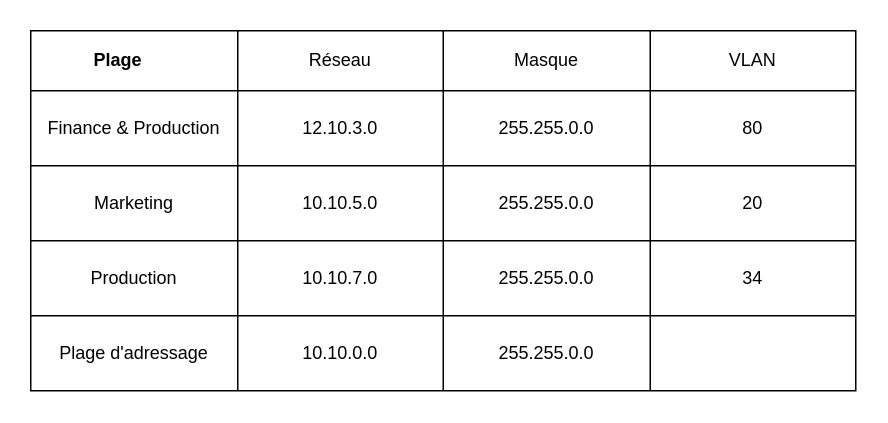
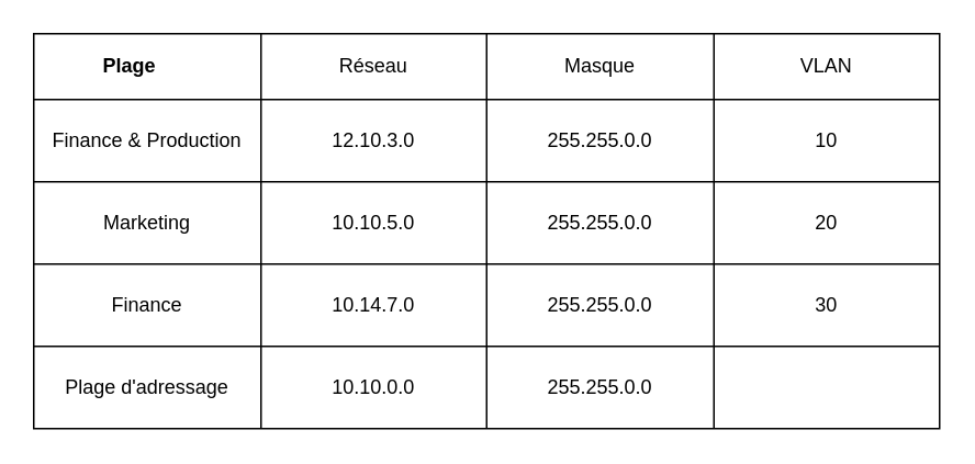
  <mxCell id="0" />
  <mxCell id="1" parent="0" />
  <mxCell id="2" value="" style="shape=table;startSize=0;container=1;collapsible=0;childLayout=tableLayout;" vertex="1" parent="1"><mxGeometry x="20" y="20" width="550" height="240" as="geometry" /></mxCell>
  <mxCell id="3" value="" style="shape=tableRow;horizontal=0;startSize=0;swimlaneHead=0;swimlaneBody=0;strokeColor=inherit;top=0;left=0;bottom=0;right=0;collapsible=0;dropTarget=0;fillColor=none;points=[[0,0.5],[1,0.5]];portConstraint=eastwest;" vertex="1" parent="2"><mxGeometry width="550" height="40" as="geometry" /></mxCell>
  <mxCell id="4" value="&lt;div align=&quot;left&quot;&gt;&lt;b&gt;Plage&lt;span style=&quot;white-space: pre;&quot;&gt;&#09;&lt;/span&gt;&lt;/b&gt;&lt;br&gt;&lt;/div&gt;" style="shape=partialRectangle;html=1;whiteSpace=wrap;connectable=0;strokeColor=inherit;overflow=hidden;fillColor=none;top=0;left=0;bottom=0;right=0;pointerEvents=1;" vertex="1" parent="3"><mxGeometry width="138" height="40" as="geometry"><mxRectangle width="138" height="40" as="alternateBounds" /></mxGeometry></mxCell>
  <mxCell id="5" value="Réseau" style="shape=partialRectangle;html=1;whiteSpace=wrap;connectable=0;strokeColor=inherit;overflow=hidden;fillColor=none;top=0;left=0;bottom=0;right=0;pointerEvents=1;" vertex="1" parent="3"><mxGeometry x="138" width="137" height="40" as="geometry"><mxRectangle width="137" height="40" as="alternateBounds" /></mxGeometry></mxCell>
  <mxCell id="6" value="Masque " style="shape=partialRectangle;html=1;whiteSpace=wrap;connectable=0;strokeColor=inherit;overflow=hidden;fillColor=none;top=0;left=0;bottom=0;right=0;pointerEvents=1;" vertex="1" parent="3"><mxGeometry x="275" width="138" height="40" as="geometry"><mxRectangle width="138" height="40" as="alternateBounds" /></mxGeometry></mxCell>
  <mxCell id="7" value="VLAN" style="shape=partialRectangle;html=1;whiteSpace=wrap;connectable=0;strokeColor=inherit;overflow=hidden;fillColor=none;top=0;left=0;bottom=0;right=0;pointerEvents=1;" vertex="1" parent="3"><mxGeometry x="413" width="137" height="40" as="geometry"><mxRectangle width="137" height="40" as="alternateBounds" /></mxGeometry></mxCell>
  <mxCell id="8" value="" style="shape=tableRow;horizontal=0;startSize=0;swimlaneHead=0;swimlaneBody=0;strokeColor=inherit;top=0;left=0;bottom=0;right=0;collapsible=0;dropTarget=0;fillColor=none;points=[[0,0.5],[1,0.5]];portConstraint=eastwest;" vertex="1" parent="2"><mxGeometry y="40" width="550" height="50" as="geometry" /></mxCell>
  <mxCell id="9" value="Finance &amp;amp; Production" style="shape=partialRectangle;html=1;whiteSpace=wrap;connectable=0;strokeColor=inherit;overflow=hidden;fillColor=none;top=0;left=0;bottom=0;right=0;pointerEvents=1;" vertex="1" parent="8"><mxGeometry width="138" height="50" as="geometry"><mxRectangle width="138" height="50" as="alternateBounds" /></mxGeometry></mxCell>
  <mxCell id="10" value="12.10.3.0" style="shape=partialRectangle;html=1;whiteSpace=wrap;connectable=0;strokeColor=inherit;overflow=hidden;fillColor=none;top=0;left=0;bottom=0;right=0;pointerEvents=1;" vertex="1" parent="8"><mxGeometry x="138" width="137" height="50" as="geometry"><mxRectangle width="137" height="50" as="alternateBounds" /></mxGeometry></mxCell>
  <mxCell id="11" value="255.255.0.0" style="shape=partialRectangle;html=1;whiteSpace=wrap;connectable=0;strokeColor=inherit;overflow=hidden;fillColor=none;top=0;left=0;bottom=0;right=0;pointerEvents=1;" vertex="1" parent="8"><mxGeometry x="275" width="138" height="50" as="geometry"><mxRectangle width="138" height="50" as="alternateBounds" /></mxGeometry></mxCell>
- <mxCell id="12" value="80" style="shape=partialRectangle;html=1;whiteSpace=wrap;connectable=0;strokeColor=inherit;overflow=hidden;fillColor=none;top=0;left=0;bottom=0;right=0;pointerEvents=1;" vertex="1" parent="8"><mxGeometry x="413" width="137" height="50" as="geometry"><mxRectangle width="137" height="50" as="alternateBounds" /></mxGeometry></mxCell>
+ <mxCell id="12" value="10" style="shape=partialRectangle;html=1;whiteSpace=wrap;connectable=0;strokeColor=inherit;overflow=hidden;fillColor=none;top=0;left=0;bottom=0;right=0;pointerEvents=1;" vertex="1" parent="8"><mxGeometry x="413" width="137" height="50" as="geometry"><mxRectangle width="137" height="50" as="alternateBounds" /></mxGeometry></mxCell>
  <mxCell id="13" value="" style="shape=tableRow;horizontal=0;startSize=0;swimlaneHead=0;swimlaneBody=0;strokeColor=inherit;top=0;left=0;bottom=0;right=0;collapsible=0;dropTarget=0;fillColor=none;points=[[0,0.5],[1,0.5]];portConstraint=eastwest;" vertex="1" parent="2"><mxGeometry y="90" width="550" height="50" as="geometry" /></mxCell>
  <mxCell id="14" value="Marketing" style="shape=partialRectangle;html=1;whiteSpace=wrap;connectable=0;strokeColor=inherit;overflow=hidden;fillColor=none;top=0;left=0;bottom=0;right=0;pointerEvents=1;" vertex="1" parent="13"><mxGeometry width="138" height="50" as="geometry"><mxRectangle width="138" height="50" as="alternateBounds" /></mxGeometry></mxCell>
  <mxCell id="15" value="10.10.5.0" style="shape=partialRectangle;html=1;whiteSpace=wrap;connectable=0;strokeColor=inherit;overflow=hidden;fillColor=none;top=0;left=0;bottom=0;right=0;pointerEvents=1;" vertex="1" parent="13"><mxGeometry x="138" width="137" height="50" as="geometry"><mxRectangle width="137" height="50" as="alternateBounds" /></mxGeometry></mxCell>
  <mxCell id="16" value="255.255.0.0" style="shape=partialRectangle;html=1;whiteSpace=wrap;connectable=0;strokeColor=inherit;overflow=hidden;fillColor=none;top=0;left=0;bottom=0;right=0;pointerEvents=1;" vertex="1" parent="13"><mxGeometry x="275" width="138" height="50" as="geometry"><mxRectangle width="138" height="50" as="alternateBounds" /></mxGeometry></mxCell>
  <mxCell id="17" value="20" style="shape=partialRectangle;html=1;whiteSpace=wrap;connectable=0;strokeColor=inherit;overflow=hidden;fillColor=none;top=0;left=0;bottom=0;right=0;pointerEvents=1;" vertex="1" parent="13"><mxGeometry x="413" width="137" height="50" as="geometry"><mxRectangle width="137" height="50" as="alternateBounds" /></mxGeometry></mxCell>
  <mxCell id="18" style="shape=tableRow;horizontal=0;startSize=0;swimlaneHead=0;swimlaneBody=0;strokeColor=inherit;top=0;left=0;bottom=0;right=0;collapsible=0;dropTarget=0;fillColor=none;points=[[0,0.5],[1,0.5]];portConstraint=eastwest;" vertex="1" parent="2"><mxGeometry y="140" width="550" height="50" as="geometry" /></mxCell>
- <mxCell id="19" value="Production" style="shape=partialRectangle;html=1;whiteSpace=wrap;connectable=0;strokeColor=inherit;overflow=hidden;fillColor=none;top=0;left=0;bottom=0;right=0;pointerEvents=1;" vertex="1" parent="18"><mxGeometry width="138" height="50" as="geometry"><mxRectangle width="138" height="50" as="alternateBounds" /></mxGeometry></mxCell>
- <mxCell id="20" value="10.10.7.0" style="shape=partialRectangle;html=1;whiteSpace=wrap;connectable=0;strokeColor=inherit;overflow=hidden;fillColor=none;top=0;left=0;bottom=0;right=0;pointerEvents=1;" vertex="1" parent="18"><mxGeometry x="138" width="137" height="50" as="geometry"><mxRectangle width="137" height="50" as="alternateBounds" /></mxGeometry></mxCell>
+ <mxCell id="19" value="Finance" style="shape=partialRectangle;html=1;whiteSpace=wrap;connectable=0;strokeColor=inherit;overflow=hidden;fillColor=none;top=0;left=0;bottom=0;right=0;pointerEvents=1;" vertex="1" parent="18"><mxGeometry width="138" height="50" as="geometry"><mxRectangle width="138" height="50" as="alternateBounds" /></mxGeometry></mxCell>
+ <mxCell id="20" value="10.14.7.0" style="shape=partialRectangle;html=1;whiteSpace=wrap;connectable=0;strokeColor=inherit;overflow=hidden;fillColor=none;top=0;left=0;bottom=0;right=0;pointerEvents=1;" vertex="1" parent="18"><mxGeometry x="138" width="137" height="50" as="geometry"><mxRectangle width="137" height="50" as="alternateBounds" /></mxGeometry></mxCell>
  <mxCell id="21" value="255.255.0.0" style="shape=partialRectangle;html=1;whiteSpace=wrap;connectable=0;strokeColor=inherit;overflow=hidden;fillColor=none;top=0;left=0;bottom=0;right=0;pointerEvents=1;" vertex="1" parent="18"><mxGeometry x="275" width="138" height="50" as="geometry"><mxRectangle width="138" height="50" as="alternateBounds" /></mxGeometry></mxCell>
- <mxCell id="22" value="34" style="shape=partialRectangle;html=1;whiteSpace=wrap;connectable=0;strokeColor=inherit;overflow=hidden;fillColor=none;top=0;left=0;bottom=0;right=0;pointerEvents=1;" vertex="1" parent="18"><mxGeometry x="413" width="137" height="50" as="geometry"><mxRectangle width="137" height="50" as="alternateBounds" /></mxGeometry></mxCell>
+ <mxCell id="22" value="30" style="shape=partialRectangle;html=1;whiteSpace=wrap;connectable=0;strokeColor=inherit;overflow=hidden;fillColor=none;top=0;left=0;bottom=0;right=0;pointerEvents=1;" vertex="1" parent="18"><mxGeometry x="413" width="137" height="50" as="geometry"><mxRectangle width="137" height="50" as="alternateBounds" /></mxGeometry></mxCell>
  <mxCell id="23" style="shape=tableRow;horizontal=0;startSize=0;swimlaneHead=0;swimlaneBody=0;strokeColor=inherit;top=0;left=0;bottom=0;right=0;collapsible=0;dropTarget=0;fillColor=none;points=[[0,0.5],[1,0.5]];portConstraint=eastwest;" vertex="1" parent="2"><mxGeometry y="190" width="550" height="50" as="geometry" /></mxCell>
  <mxCell id="24" value="Plage d'adressage" style="shape=partialRectangle;html=1;whiteSpace=wrap;connectable=0;strokeColor=inherit;overflow=hidden;fillColor=none;top=0;left=0;bottom=0;right=0;pointerEvents=1;" vertex="1" parent="23"><mxGeometry width="138" height="50" as="geometry"><mxRectangle width="138" height="50" as="alternateBounds" /></mxGeometry></mxCell>
  <mxCell id="25" value="10.10.0.0" style="shape=partialRectangle;html=1;whiteSpace=wrap;connectable=0;strokeColor=inherit;overflow=hidden;fillColor=none;top=0;left=0;bottom=0;right=0;pointerEvents=1;" vertex="1" parent="23"><mxGeometry x="138" width="137" height="50" as="geometry"><mxRectangle width="137" height="50" as="alternateBounds" /></mxGeometry></mxCell>
  <mxCell id="26" value="255.255.0.0" style="shape=partialRectangle;html=1;whiteSpace=wrap;connectable=0;strokeColor=inherit;overflow=hidden;fillColor=none;top=0;left=0;bottom=0;right=0;pointerEvents=1;" vertex="1" parent="23"><mxGeometry x="275" width="138" height="50" as="geometry"><mxRectangle width="138" height="50" as="alternateBounds" /></mxGeometry></mxCell>
  <mxCell id="27" value="" style="shape=partialRectangle;html=1;whiteSpace=wrap;connectable=0;strokeColor=inherit;overflow=hidden;fillColor=none;top=0;left=0;bottom=0;right=0;pointerEvents=1;" vertex="1" parent="23"><mxGeometry x="413" width="137" height="50" as="geometry"><mxRectangle width="137" height="50" as="alternateBounds" /></mxGeometry></mxCell>
